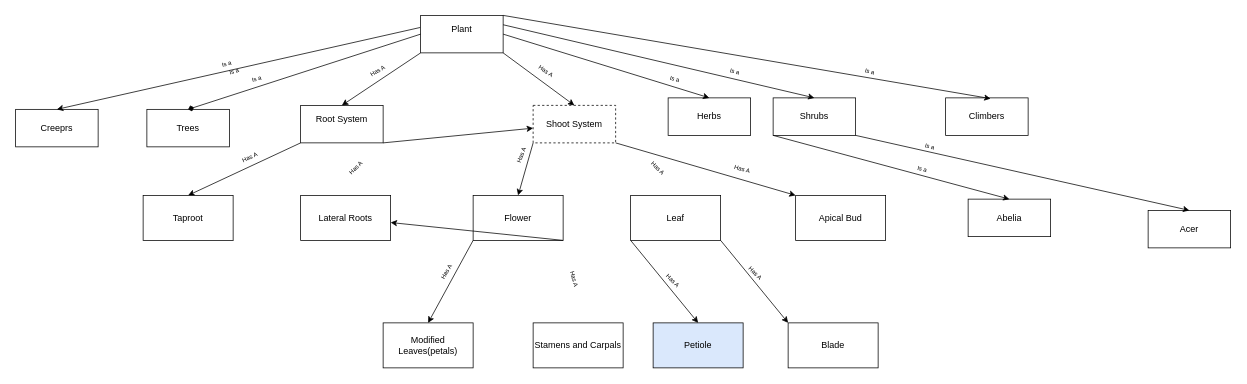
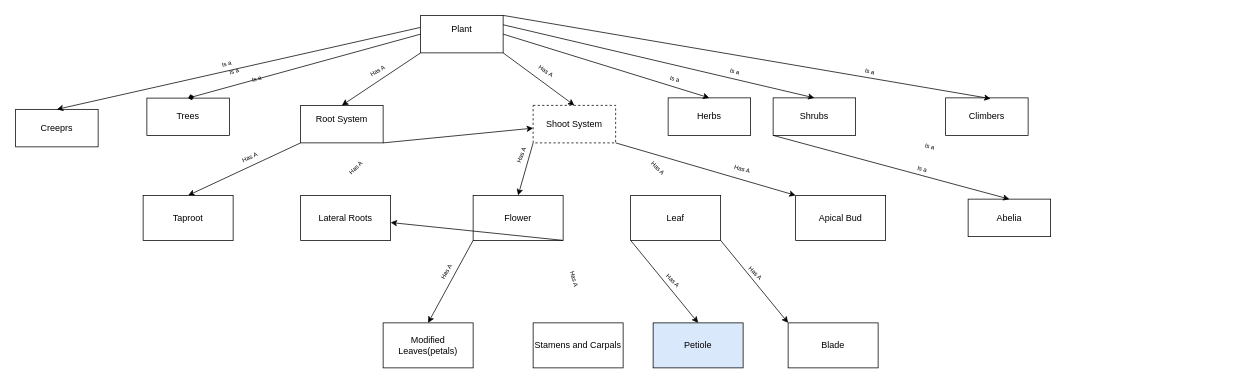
  <mxCell id="0" />
  <mxCell id="1" parent="0" />
  <mxCell id="2" value="Plant&lt;div&gt;&lt;br&gt;&lt;/div&gt;" style="html=1;whiteSpace=wrap;" vertex="1" parent="1"><mxGeometry x="560" y="20" width="110" height="50" as="geometry" /></mxCell>
  <mxCell id="3" value="Root System&lt;div&gt;&lt;br&gt;&lt;/div&gt;" style="html=1;whiteSpace=wrap;" vertex="1" parent="1"><mxGeometry x="400" y="140" width="110" height="50" as="geometry" /></mxCell>
  <mxCell id="4" value="Shoot System" style="html=1;whiteSpace=wrap;dashed=1;" vertex="1" parent="1"><mxGeometry x="710" y="140" width="110" height="50" as="geometry" /></mxCell>
  <mxCell id="5" value="" style="endArrow=classic;html=1;rounded=0;exitX=0;exitY=1;exitDx=0;exitDy=0;entryX=0.5;entryY=0;entryDx=0;entryDy=0;" edge="1" parent="1" source="2" target="3"><mxGeometry width="50" height="50" relative="1" as="geometry"><mxPoint x="590" y="390" as="sourcePoint" /><mxPoint x="640" y="340" as="targetPoint" /></mxGeometry></mxCell>
  <mxCell id="6" value="" style="endArrow=classic;html=1;rounded=0;exitX=1;exitY=1;exitDx=0;exitDy=0;entryX=0.5;entryY=0;entryDx=0;entryDy=0;" edge="1" parent="1" source="2" target="4"><mxGeometry width="50" height="50" relative="1" as="geometry"><mxPoint x="570" y="80" as="sourcePoint" /><mxPoint x="465" y="150" as="targetPoint" /></mxGeometry></mxCell>
  <mxCell id="7" value="Lateral Roots" style="rounded=0;whiteSpace=wrap;html=1;" vertex="1" parent="1"><mxGeometry x="400" y="260" width="120" height="60" as="geometry" /></mxCell>
  <mxCell id="8" value="" style="endArrow=classic;html=1;rounded=0;exitX=0;exitY=1;exitDx=0;exitDy=0;entryX=0.5;entryY=0;entryDx=0;entryDy=0;" edge="1" parent="1" source="3" target="11"><mxGeometry width="50" height="50" relative="1" as="geometry"><mxPoint x="570" y="80" as="sourcePoint" /><mxPoint x="465" y="150" as="targetPoint" /></mxGeometry></mxCell>
  <mxCell id="9" value="" style="endArrow=classic;html=1;rounded=0;exitX=1;exitY=1;exitDx=0;exitDy=0;entryX=0.5;entryY=0;entryDx=0;entryDy=0;" edge="1" parent="1" source="11"><mxGeometry width="50" height="50" relative="1" as="geometry"><mxPoint x="410" y="200" as="sourcePoint" /><mxPoint x="250" y="260" as="targetPoint" /></mxGeometry></mxCell>
  <mxCell id="10" value="" style="endArrow=classic;html=1;rounded=0;exitX=1;exitY=1;exitDx=0;exitDy=0;" edge="1" parent="1" source="3" target="4"><mxGeometry width="50" height="50" relative="1" as="geometry"><mxPoint x="510" y="190" as="sourcePoint" /><mxPoint x="350" y="260" as="targetPoint" /></mxGeometry></mxCell>
  <mxCell id="11" value="Taproot" style="rounded=0;whiteSpace=wrap;html=1;" vertex="1" parent="1"><mxGeometry y="260" width="120" height="60" as="geometry" x="190" /></mxCell>
  <mxCell id="12" value="Blade" style="rounded=0;whiteSpace=wrap;html=1;" vertex="1" parent="1"><mxGeometry x="1050" y="430" width="120" height="60" as="geometry" /></mxCell>
  <mxCell id="13" value="Leaf" style="rounded=0;whiteSpace=wrap;html=1;" vertex="1" parent="1"><mxGeometry x="840" y="260" width="120" height="60" as="geometry" /></mxCell>
  <mxCell id="14" value="Petiole" style="rounded=0;whiteSpace=wrap;html=1;fillColor=#dae8fc;" vertex="1" parent="1"><mxGeometry x="870" y="430" width="120" height="60" as="geometry" /></mxCell>
  <mxCell id="15" value="" style="endArrow=classic;html=1;rounded=0;exitX=0;exitY=1;exitDx=0;exitDy=0;entryX=0.5;entryY=0;entryDx=0;entryDy=0;" edge="1" parent="1" source="13" target="14"><mxGeometry width="50" height="50" relative="1" as="geometry"><mxPoint x="680" y="80" as="sourcePoint" /><mxPoint x="775" y="150" as="targetPoint" /></mxGeometry></mxCell>
  <mxCell id="16" value="" style="endArrow=classic;html=1;rounded=0;exitX=1;exitY=1;exitDx=0;exitDy=0;entryX=0;entryY=0;entryDx=0;entryDy=0;" edge="1" parent="1" source="13" target="12"><mxGeometry width="50" height="50" relative="1" as="geometry"><mxPoint x="850" y="330" as="sourcePoint" /><mxPoint x="940" y="440" as="targetPoint" /></mxGeometry></mxCell>
  <mxCell id="17" value="Flower" style="rounded=0;whiteSpace=wrap;html=1;" vertex="1" parent="1"><mxGeometry x="630" y="260" width="120" height="60" as="geometry" /></mxCell>
  <mxCell id="18" value="Modified Leaves(petals)" style="rounded=0;whiteSpace=wrap;html=1;" vertex="1" parent="1"><mxGeometry x="510" y="430" width="120" height="60" as="geometry" /></mxCell>
  <mxCell id="19" value="Apical Bud" style="rounded=0;whiteSpace=wrap;html=1;" vertex="1" parent="1"><mxGeometry x="1060" y="260" width="120" height="60" as="geometry" /></mxCell>
  <mxCell id="20" value="Stamens and Carpals" style="rounded=0;whiteSpace=wrap;html=1;" vertex="1" parent="1"><mxGeometry x="710" y="430" width="120" height="60" as="geometry" /></mxCell>
  <mxCell id="21" value="" style="endArrow=classic;html=1;rounded=0;exitX=0;exitY=1;exitDx=0;exitDy=0;entryX=0.5;entryY=0;entryDx=0;entryDy=0;" edge="1" parent="1" source="4" target="17"><mxGeometry width="50" height="50" relative="1" as="geometry"><mxPoint x="520" y="200" as="sourcePoint" /><mxPoint x="470" y="270" as="targetPoint" /></mxGeometry></mxCell>
  <mxCell id="22" value="" style="endArrow=classic;html=1;rounded=0;exitX=0;exitY=1;exitDx=0;exitDy=0;entryX=0.5;entryY=0;entryDx=0;entryDy=0;" edge="1" parent="1" source="17" target="18"><mxGeometry width="50" height="50" relative="1" as="geometry"><mxPoint x="720" y="200" as="sourcePoint" /><mxPoint x="700" y="270" as="targetPoint" /></mxGeometry></mxCell>
  <mxCell id="23" value="" style="endArrow=classic;html=1;rounded=0;exitX=1;exitY=1;exitDx=0;exitDy=0;" edge="1" parent="1" source="17" target="7"><mxGeometry width="50" height="50" relative="1" as="geometry"><mxPoint x="720" y="200" as="sourcePoint" /><mxPoint x="700" y="270" as="targetPoint" /></mxGeometry></mxCell>
  <mxCell id="24" value="" style="endArrow=classic;html=1;rounded=0;exitX=1;exitY=1;exitDx=0;exitDy=0;entryX=0;entryY=0;entryDx=0;entryDy=0;" edge="1" parent="1" source="4" target="19"><mxGeometry width="50" height="50" relative="1" as="geometry"><mxPoint x="830" y="200" as="sourcePoint" /><mxPoint x="910" y="270" as="targetPoint" /></mxGeometry></mxCell>
  <mxCell id="25" value="&lt;span style=&quot;font-weight: normal;&quot;&gt;&lt;font style=&quot;font-size: 8px;&quot;&gt;Has A&lt;/font&gt;&lt;/span&gt;" style="text;strokeColor=none;fillColor=none;html=1;fontSize=24;fontStyle=1;verticalAlign=middle;align=center;rotation=-25;" vertex="1" parent="1"><mxGeometry x="290" y="195.31" width="80" height="20" as="geometry" /></mxCell>
  <mxCell id="26" value="&lt;span style=&quot;font-weight: normal;&quot;&gt;&lt;font style=&quot;font-size: 8px;&quot;&gt;Has A&lt;/font&gt;&lt;/span&gt;" style="text;strokeColor=none;fillColor=none;html=1;fontSize=24;fontStyle=1;verticalAlign=middle;align=center;rotation=-30;" vertex="1" parent="1"><mxGeometry x="460" y="80" width="80" height="20" as="geometry" /></mxCell>
  <mxCell id="27" value="&lt;span style=&quot;font-weight: normal;&quot;&gt;&lt;font style=&quot;font-size: 8px;&quot;&gt;Has A&lt;/font&gt;&lt;/span&gt;" style="text;strokeColor=none;fillColor=none;html=1;fontSize=24;fontStyle=1;verticalAlign=middle;align=center;rotation=-45;" vertex="1" parent="1"><mxGeometry x="430" y="210" width="80" height="20" as="geometry" /></mxCell>
  <mxCell id="28" value="&lt;span style=&quot;font-weight: normal;&quot;&gt;&lt;font style=&quot;font-size: 8px;&quot;&gt;Has A&lt;/font&gt;&lt;/span&gt;" style="text;strokeColor=none;fillColor=none;html=1;fontSize=24;fontStyle=1;verticalAlign=middle;align=center;rotation=35;" vertex="1" parent="1"><mxGeometry x="690" y="80" width="80" height="20" as="geometry" /></mxCell>
  <mxCell id="29" value="&lt;span style=&quot;font-weight: normal;&quot;&gt;&lt;font style=&quot;font-size: 8px;&quot;&gt;Has A&lt;/font&gt;&lt;/span&gt;" style="text;strokeColor=none;fillColor=none;html=1;fontSize=24;fontStyle=1;verticalAlign=middle;align=center;rotation=-70;" vertex="1" parent="1"><mxGeometry x="650" y="195.31" width="80" height="20" as="geometry" /></mxCell>
  <mxCell id="30" value="&lt;span style=&quot;font-weight: normal;&quot;&gt;&lt;font style=&quot;font-size: 8px;&quot;&gt;Has A&lt;/font&gt;&lt;/span&gt;" style="text;strokeColor=none;fillColor=none;html=1;fontSize=24;fontStyle=1;verticalAlign=middle;align=center;rotation=-60;" vertex="1" parent="1"><mxGeometry x="550" y="350" width="80" height="20" as="geometry" /></mxCell>
  <mxCell id="31" value="&lt;span style=&quot;font-weight: normal;&quot;&gt;&lt;font style=&quot;font-size: 8px;&quot;&gt;Has A&lt;/font&gt;&lt;/span&gt;" style="text;strokeColor=none;fillColor=none;html=1;fontSize=24;fontStyle=1;verticalAlign=middle;align=center;rotation=75;" vertex="1" parent="1"><mxGeometry x="730" y="360" width="80" height="20" as="geometry" /></mxCell>
  <mxCell id="32" value="&lt;span style=&quot;font-weight: normal;&quot;&gt;&lt;font style=&quot;font-size: 8px;&quot;&gt;Has A&lt;/font&gt;&lt;/span&gt;" style="text;strokeColor=none;fillColor=none;html=1;fontSize=24;fontStyle=1;verticalAlign=middle;align=center;rotation=45;" vertex="1" parent="1"><mxGeometry x="840" y="210" width="80" height="20" as="geometry" /></mxCell>
  <mxCell id="33" value="&lt;span style=&quot;font-weight: normal;&quot;&gt;&lt;font style=&quot;font-size: 8px;&quot;&gt;Has A&lt;/font&gt;&lt;/span&gt;" style="text;strokeColor=none;fillColor=none;html=1;fontSize=24;fontStyle=1;verticalAlign=middle;align=center;rotation=15;" vertex="1" parent="1"><mxGeometry x="950" y="210" width="80" height="20" as="geometry" /></mxCell>
  <mxCell id="34" value="&lt;span style=&quot;font-weight: normal;&quot;&gt;&lt;font style=&quot;font-size: 8px;&quot;&gt;Has A&lt;/font&gt;&lt;/span&gt;" style="text;strokeColor=none;fillColor=none;html=1;fontSize=24;fontStyle=1;verticalAlign=middle;align=center;rotation=45;" vertex="1" parent="1"><mxGeometry x="860" y="360" width="80" height="20" as="geometry" /></mxCell>
  <mxCell id="35" value="&lt;span style=&quot;font-weight: normal;&quot;&gt;&lt;font style=&quot;font-size: 8px;&quot;&gt;Has A&lt;/font&gt;&lt;/span&gt;" style="text;strokeColor=none;fillColor=none;html=1;fontSize=24;fontStyle=1;verticalAlign=middle;align=center;rotation=45;" vertex="1" parent="1"><mxGeometry x="970" y="350" width="80" height="20" as="geometry" /></mxCell>
  <mxCell id="36" value="Herbs" style="html=1;whiteSpace=wrap;" vertex="1" parent="1"><mxGeometry x="890" y="130" width="110" height="50" as="geometry" /></mxCell>
- <mxCell id="37" value="Trees" style="html=1;whiteSpace=wrap;" vertex="1" parent="1"><mxGeometry x="195" y="145.31" width="110" height="50" as="geometry" /></mxCell>
+ <mxCell id="37" value="Trees" style="html=1;whiteSpace=wrap;" vertex="1" parent="1"><mxGeometry x="195" y="130.31" width="110" height="50" as="geometry" /></mxCell>
  <mxCell id="38" value="Shrubs" style="html=1;whiteSpace=wrap;" vertex="1" parent="1"><mxGeometry x="1030" y="130" width="110" height="50" as="geometry" /></mxCell>
  <mxCell id="39" value="Climbers" style="html=1;whiteSpace=wrap;" vertex="1" parent="1"><mxGeometry x="1260" y="130" width="110" height="50" as="geometry" /></mxCell>
  <mxCell id="40" value="Creeprs" style="html=1;whiteSpace=wrap;" vertex="1" parent="1"><mxGeometry x="20" y="145.31" width="110" height="50" as="geometry" /></mxCell>
  <mxCell id="41" value="Abelia" style="html=1;whiteSpace=wrap;" vertex="1" parent="1"><mxGeometry x="1290" y="265" width="110" height="50" as="geometry" /></mxCell>
- <mxCell id="42" value="Acer" style="html=1;whiteSpace=wrap;" vertex="1" parent="1"><mxGeometry x="1530" y="280" width="110" height="50" as="geometry" /></mxCell>
  <mxCell id="43" value="" style="endArrow=classic;html=1;rounded=0;exitX=0;exitY=1;exitDx=0;exitDy=0;entryX=0.5;entryY=0;entryDx=0;entryDy=0;" edge="1" parent="1" source="38" target="41"><mxGeometry width="50" height="50" relative="1" as="geometry"><mxPoint x="1488" y="-50" as="sourcePoint" /><mxPoint x="1355" y="170" as="targetPoint" /></mxGeometry></mxCell>
- <mxCell id="44" value="" style="endArrow=classic;html=1;rounded=0;exitX=1;exitY=1;exitDx=0;exitDy=0;entryX=0.5;entryY=0;entryDx=0;entryDy=0;" edge="1" parent="1" source="38" target="42"><mxGeometry width="50" height="50" relative="1" as="geometry"><mxPoint x="1300" y="220" as="sourcePoint" /><mxPoint x="1255" y="320" as="targetPoint" /></mxGeometry></mxCell>
  <mxCell id="45" value="" style="endArrow=diamond;html=1;rounded=0;exitX=0;exitY=0.5;exitDx=0;exitDy=0;entryX=0.5;entryY=0;entryDx=0;entryDy=0;" edge="1" parent="1" source="2" target="37"><mxGeometry width="50" height="50" relative="1" as="geometry"><mxPoint x="570" y="80" as="sourcePoint" /><mxPoint x="465" y="150" as="targetPoint" /></mxGeometry></mxCell>
  <mxCell id="46" value="" style="endArrow=classic;html=1;rounded=0;exitX=-0.006;exitY=0.323;exitDx=0;exitDy=0;entryX=0.5;entryY=0;entryDx=0;entryDy=0;exitPerimeter=0;" edge="1" parent="1" source="2" target="40"><mxGeometry width="50" height="50" relative="1" as="geometry"><mxPoint x="570" y="55" as="sourcePoint" /><mxPoint x="260" y="155" as="targetPoint" /></mxGeometry></mxCell>
  <mxCell id="47" value="" style="endArrow=classic;html=1;rounded=0;exitX=1;exitY=0.5;exitDx=0;exitDy=0;entryX=0.5;entryY=0;entryDx=0;entryDy=0;" edge="1" parent="1" source="2" target="36"><mxGeometry width="50" height="50" relative="1" as="geometry"><mxPoint x="680" y="80" as="sourcePoint" /><mxPoint x="775" y="150" as="targetPoint" /></mxGeometry></mxCell>
  <mxCell id="48" value="" style="endArrow=classic;html=1;rounded=0;exitX=1;exitY=0.25;exitDx=0;exitDy=0;entryX=0.5;entryY=0;entryDx=0;entryDy=0;" edge="1" parent="1" source="2" target="38"><mxGeometry width="50" height="50" relative="1" as="geometry"><mxPoint x="680" y="55" as="sourcePoint" /><mxPoint x="955" y="140" as="targetPoint" /></mxGeometry></mxCell>
  <mxCell id="49" value="" style="endArrow=classic;html=1;rounded=0;exitX=1;exitY=0;exitDx=0;exitDy=0;entryX=0.545;entryY=0.02;entryDx=0;entryDy=0;entryPerimeter=0;" edge="1" parent="1" source="2" target="39"><mxGeometry width="50" height="50" relative="1" as="geometry"><mxPoint x="680" y="43" as="sourcePoint" /><mxPoint x="1095" y="140" as="targetPoint" /></mxGeometry></mxCell>
  <mxCell id="50" value="&lt;span style=&quot;font-weight: normal;&quot;&gt;&lt;font style=&quot;font-size: 8px;&quot;&gt;Is a&lt;/font&gt;&lt;/span&gt;" style="text;strokeColor=none;fillColor=none;html=1;fontSize=24;fontStyle=1;verticalAlign=middle;align=center;rotation=-15;" vertex="1" parent="1"><mxGeometry x="260" y="70" width="80" height="20" as="geometry" /></mxCell>
  <mxCell id="51" value="&lt;span style=&quot;font-weight: normal;&quot;&gt;&lt;font style=&quot;font-size: 8px;&quot;&gt;Is a&lt;/font&gt;&lt;/span&gt;" style="text;strokeColor=none;fillColor=none;html=1;fontSize=24;fontStyle=1;verticalAlign=middle;align=center;rotation=-15;" vertex="1" parent="1"><mxGeometry x="300" y="90" width="80" height="20" as="geometry" /></mxCell>
  <mxCell id="52" value="&lt;span style=&quot;font-weight: normal;&quot;&gt;&lt;font style=&quot;font-size: 8px;&quot;&gt;Is a&lt;/font&gt;&lt;/span&gt;" style="text;strokeColor=none;fillColor=none;html=1;fontSize=24;fontStyle=1;verticalAlign=middle;align=center;rotation=-15;" vertex="1" parent="1"><mxGeometry x="270" y="80" width="80" height="20" as="geometry" /></mxCell>
  <mxCell id="53" value="&lt;span style=&quot;font-weight: normal;&quot;&gt;&lt;font style=&quot;font-size: 8px;&quot;&gt;Is a&lt;/font&gt;&lt;/span&gt;" style="text;strokeColor=none;fillColor=none;html=1;fontSize=24;fontStyle=1;verticalAlign=middle;align=center;rotation=15;" vertex="1" parent="1"><mxGeometry x="1120" y="80" width="80" height="20" as="geometry" /></mxCell>
  <mxCell id="54" value="&lt;span style=&quot;font-weight: normal;&quot;&gt;&lt;font style=&quot;font-size: 8px;&quot;&gt;Is a&lt;/font&gt;&lt;/span&gt;" style="text;strokeColor=none;fillColor=none;html=1;fontSize=24;fontStyle=1;verticalAlign=middle;align=center;rotation=15;" vertex="1" parent="1"><mxGeometry x="940" y="80" width="80" height="20" as="geometry" /></mxCell>
  <mxCell id="55" value="&lt;span style=&quot;font-weight: normal;&quot;&gt;&lt;font style=&quot;font-size: 8px;&quot;&gt;Is a&lt;/font&gt;&lt;/span&gt;" style="text;strokeColor=none;fillColor=none;html=1;fontSize=24;fontStyle=1;verticalAlign=middle;align=center;rotation=15;" vertex="1" parent="1"><mxGeometry x="860" y="90" width="80" height="20" as="geometry" /></mxCell>
  <mxCell id="56" value="&lt;span style=&quot;font-weight: normal;&quot;&gt;&lt;font style=&quot;font-size: 8px;&quot;&gt;Is a&lt;/font&gt;&lt;/span&gt;" style="text;strokeColor=none;fillColor=none;html=1;fontSize=24;fontStyle=1;verticalAlign=middle;align=center;rotation=15;" vertex="1" parent="1"><mxGeometry x="1200" y="180" width="80" height="20" as="geometry" /></mxCell>
  <mxCell id="57" value="&lt;span style=&quot;font-weight: normal;&quot;&gt;&lt;font style=&quot;font-size: 8px;&quot;&gt;Is a&lt;/font&gt;&lt;/span&gt;" style="text;strokeColor=none;fillColor=none;html=1;fontSize=24;fontStyle=1;verticalAlign=middle;align=center;rotation=15;" vertex="1" parent="1"><mxGeometry x="1190" y="210" width="80" height="20" as="geometry" /></mxCell>
